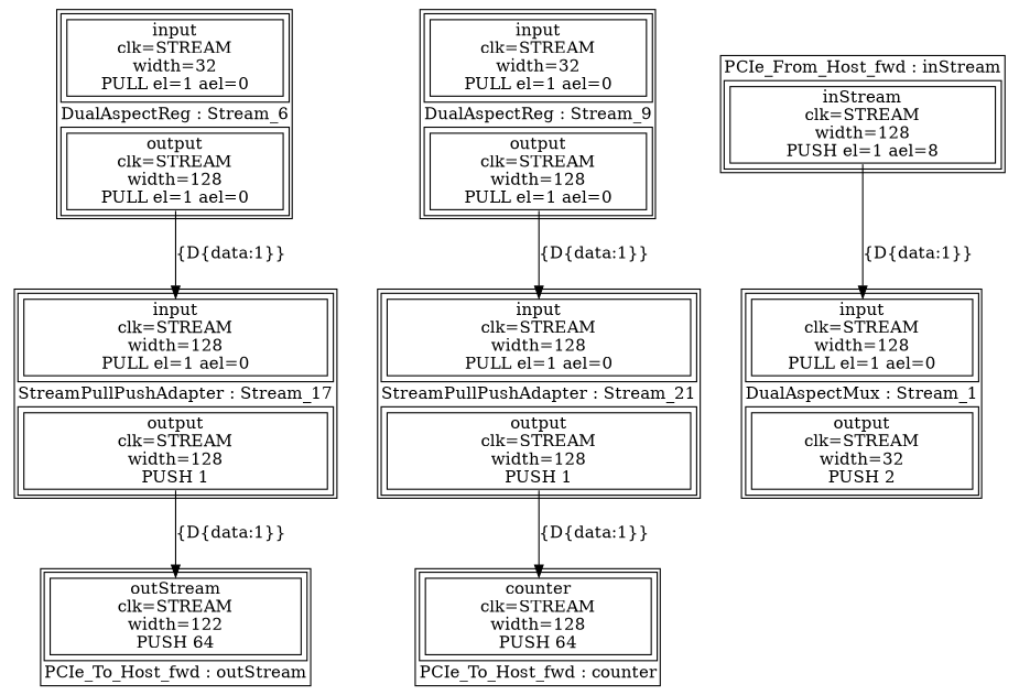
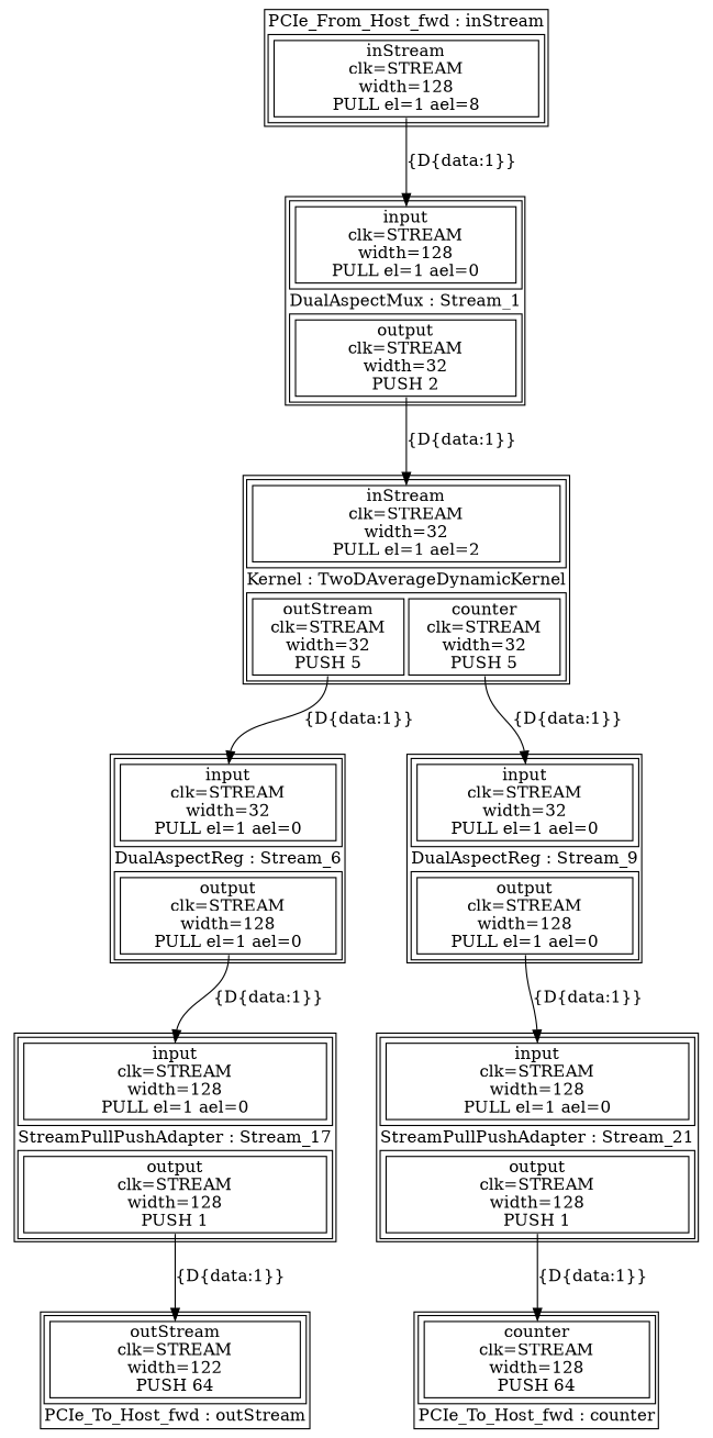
  digraph {
    node [shape=plaintext]
    edge [headport=input tailport=output]
+   n1 [label=<<TABLE  BORDER="1" CELLPADDING="1" CELLSPACING="1"><TR><TD BGCOLOR="white" BORDER="0" PORT="inputs" ROWSPAN="1" COLSPAN="1"><TABLE  BORDER="1" CELLPADDING="1" CELLSPACING="4"><TR><TD BGCOLOR="white" BORDER="1" PORT="inStream" ROWSPAN="1" COLSPAN="1">inStream<BR/>clk=STREAM<BR/>width=32<BR/>PULL el=1 ael=2</TD></TR></TABLE></TD></TR><TR><TD BGCOLOR="white" BORDER="0" PORT="node_info" ROWSPAN="1" COLSPAN="1">Kernel : TwoDAverageDynamicKernel</TD></TR><TR><TD BGCOLOR="white" BORDER="0" PORT="outputs" ROWSPAN="1" COLSPAN="1"><TABLE  BORDER="1" CELLPADDING="1" CELLSPACING="4"><TR><TD BGCOLOR="white" BORDER="1" PORT="outStream" ROWSPAN="1" COLSPAN="1">outStream<BR/>clk=STREAM<BR/>width=32<BR/>PUSH 5</TD><TD BGCOLOR="white" BORDER="1" PORT="counter" ROWSPAN="1" COLSPAN="1">counter<BR/>clk=STREAM<BR/>width=32<BR/>PUSH 5</TD></TR></TABLE></TD></TR></TABLE>>]
    n2 [label=<<TABLE  BORDER="1" CELLPADDING="1" CELLSPACING="1"><TR><TD BGCOLOR="white" BORDER="0" PORT="inputs" ROWSPAN="1" COLSPAN="1"><TABLE  BORDER="1" CELLPADDING="1" CELLSPACING="4"><TR><TD BGCOLOR="white" BORDER="1" PORT="input" ROWSPAN="1" COLSPAN="1">input<BR/>clk=STREAM<BR/>width=32<BR/>PULL el=1 ael=0</TD></TR></TABLE></TD></TR><TR><TD BGCOLOR="white" BORDER="0" PORT="node_info" ROWSPAN="1" COLSPAN="1">DualAspectReg : Stream_6</TD></TR><TR><TD BGCOLOR="white" BORDER="0" PORT="outputs" ROWSPAN="1" COLSPAN="1"><TABLE  BORDER="1" CELLPADDING="1" CELLSPACING="4"><TR><TD BGCOLOR="white" BORDER="1" PORT="output" ROWSPAN="1" COLSPAN="1">output<BR/>clk=STREAM<BR/>width=128<BR/>PULL el=1 ael=0</TD></TR></TABLE></TD></TR></TABLE>>]
    n3 [label=<<TABLE  BORDER="1" CELLPADDING="1" CELLSPACING="1"><TR><TD BGCOLOR="white" BORDER="0" PORT="inputs" ROWSPAN="1" COLSPAN="1"><TABLE  BORDER="1" CELLPADDING="1" CELLSPACING="4"><TR><TD BGCOLOR="white" BORDER="1" PORT="input" ROWSPAN="1" COLSPAN="1">input<BR/>clk=STREAM<BR/>width=32<BR/>PULL el=1 ael=0</TD></TR></TABLE></TD></TR><TR><TD BGCOLOR="white" BORDER="0" PORT="node_info" ROWSPAN="1" COLSPAN="1">DualAspectReg : Stream_9</TD></TR><TR><TD BGCOLOR="white" BORDER="0" PORT="outputs" ROWSPAN="1" COLSPAN="1"><TABLE  BORDER="1" CELLPADDING="1" CELLSPACING="4"><TR><TD BGCOLOR="white" BORDER="1" PORT="output" ROWSPAN="1" COLSPAN="1">output<BR/>clk=STREAM<BR/>width=128<BR/>PULL el=1 ael=0</TD></TR></TABLE></TD></TR></TABLE>>]
    n4 [label=<<TABLE  BORDER="1" CELLPADDING="1" CELLSPACING="1"><TR><TD BGCOLOR="white" BORDER="0" PORT="inputs" ROWSPAN="1" COLSPAN="1"><TABLE  BORDER="1" CELLPADDING="1" CELLSPACING="4"><TR><TD BGCOLOR="white" BORDER="1" PORT="input" ROWSPAN="1" COLSPAN="1">input<BR/>clk=STREAM<BR/>width=128<BR/>PULL el=1 ael=0</TD></TR></TABLE></TD></TR><TR><TD BGCOLOR="white" BORDER="0" PORT="node_info" ROWSPAN="1" COLSPAN="1">StreamPullPushAdapter : Stream_17</TD></TR><TR><TD BGCOLOR="white" BORDER="0" PORT="outputs" ROWSPAN="1" COLSPAN="1"><TABLE  BORDER="1" CELLPADDING="1" CELLSPACING="4"><TR><TD BGCOLOR="white" BORDER="1" PORT="output" ROWSPAN="1" COLSPAN="1">output<BR/>clk=STREAM<BR/>width=128<BR/>PUSH 1</TD></TR></TABLE></TD></TR></TABLE>>]
    n5 [label=<<TABLE  BORDER="1" CELLPADDING="1" CELLSPACING="1"><TR><TD BGCOLOR="white" BORDER="0" PORT="inputs" ROWSPAN="1" COLSPAN="1"><TABLE  BORDER="1" CELLPADDING="1" CELLSPACING="4"><TR><TD BGCOLOR="white" BORDER="1" PORT="input" ROWSPAN="1" COLSPAN="1">input<BR/>clk=STREAM<BR/>width=128<BR/>PULL el=1 ael=0</TD></TR></TABLE></TD></TR><TR><TD BGCOLOR="white" BORDER="0" PORT="node_info" ROWSPAN="1" COLSPAN="1">StreamPullPushAdapter : Stream_21</TD></TR><TR><TD BGCOLOR="white" BORDER="0" PORT="outputs" ROWSPAN="1" COLSPAN="1"><TABLE  BORDER="1" CELLPADDING="1" CELLSPACING="4"><TR><TD BGCOLOR="white" BORDER="1" PORT="output" ROWSPAN="1" COLSPAN="1">output<BR/>clk=STREAM<BR/>width=128<BR/>PUSH 1</TD></TR></TABLE></TD></TR></TABLE>>]
-   n6 [label=<<TABLE  BORDER="1" CELLPADDING="1" CELLSPACING="1"><TR><TD BGCOLOR="white" BORDER="0" PORT="node_info" ROWSPAN="1" COLSPAN="1">PCIe_From_Host_fwd : inStream</TD></TR><TR><TD BGCOLOR="white" BORDER="0" PORT="outputs" ROWSPAN="1" COLSPAN="1"><TABLE  BORDER="1" CELLPADDING="1" CELLSPACING="4"><TR><TD BGCOLOR="white" BORDER="1" PORT="inStream" ROWSPAN="1" COLSPAN="1">inStream<BR/>clk=STREAM<BR/>width=128<BR/>PUSH el=1 ael=8</TD></TR></TABLE></TD></TR></TABLE>>]
+   n6 [label=<<TABLE  BORDER="1" CELLPADDING="1" CELLSPACING="1"><TR><TD BGCOLOR="white" BORDER="0" PORT="node_info" ROWSPAN="1" COLSPAN="1">PCIe_From_Host_fwd : inStream</TD></TR><TR><TD BGCOLOR="white" BORDER="0" PORT="outputs" ROWSPAN="1" COLSPAN="1"><TABLE  BORDER="1" CELLPADDING="1" CELLSPACING="4"><TR><TD BGCOLOR="white" BORDER="1" PORT="inStream" ROWSPAN="1" COLSPAN="1">inStream<BR/>clk=STREAM<BR/>width=128<BR/>PULL el=1 ael=8</TD></TR></TABLE></TD></TR></TABLE>>]
    n7 [label=<<TABLE  BORDER="1" CELLPADDING="1" CELLSPACING="1"><TR><TD BGCOLOR="white" BORDER="0" PORT="inputs" ROWSPAN="1" COLSPAN="1"><TABLE  BORDER="1" CELLPADDING="1" CELLSPACING="4"><TR><TD BGCOLOR="white" BORDER="1" PORT="input" ROWSPAN="1" COLSPAN="1">input<BR/>clk=STREAM<BR/>width=128<BR/>PULL el=1 ael=0</TD></TR></TABLE></TD></TR><TR><TD BGCOLOR="white" BORDER="0" PORT="node_info" ROWSPAN="1" COLSPAN="1">DualAspectMux : Stream_1</TD></TR><TR><TD BGCOLOR="white" BORDER="0" PORT="outputs" ROWSPAN="1" COLSPAN="1"><TABLE  BORDER="1" CELLPADDING="1" CELLSPACING="4"><TR><TD BGCOLOR="white" BORDER="1" PORT="output" ROWSPAN="1" COLSPAN="1">output<BR/>clk=STREAM<BR/>width=32<BR/>PUSH 2</TD></TR></TABLE></TD></TR></TABLE>>]
    n8 [label=<<TABLE  BORDER="1" CELLPADDING="1" CELLSPACING="1"><TR><TD BGCOLOR="white" BORDER="0" PORT="inputs" ROWSPAN="1" COLSPAN="1"><TABLE  BORDER="1" CELLPADDING="1" CELLSPACING="4"><TR><TD BGCOLOR="white" BORDER="1" PORT="outStream" ROWSPAN="1" COLSPAN="1">outStream<BR/>clk=STREAM<BR/>width=122<BR/>PUSH 64</TD></TR></TABLE></TD></TR><TR><TD BGCOLOR="white" BORDER="0" PORT="node_info" ROWSPAN="1" COLSPAN="1">PCIe_To_Host_fwd : outStream</TD></TR></TABLE>>]
    n9 [label=<<TABLE  BORDER="1" CELLPADDING="1" CELLSPACING="1"><TR><TD BGCOLOR="white" BORDER="0" PORT="inputs" ROWSPAN="1" COLSPAN="1"><TABLE  BORDER="1" CELLPADDING="1" CELLSPACING="4"><TR><TD BGCOLOR="white" BORDER="1" PORT="counter" ROWSPAN="1" COLSPAN="1">counter<BR/>clk=STREAM<BR/>width=128<BR/>PUSH 64</TD></TR></TABLE></TD></TR><TR><TD BGCOLOR="white" BORDER="0" PORT="node_info" ROWSPAN="1" COLSPAN="1">PCIe_To_Host_fwd : counter</TD></TR></TABLE>>]
+   n1 -> n2 [label="{D{data:1}}" tailport=outStream]
+   n1 -> n3 [label="{D{data:1}}" tailport=counter]
    n2 -> n4 [label="{D{data:1}}"]
    n3 -> n5 [label="{D{data:1}}"]
    n4 -> n8 [headport=outStream label="{D{data:1}}"]
    n5 -> n9 [headport=counter label="{D{data:1}}"]
    n6 -> n7 [label="{D{data:1}}" tailport=inStream]
+   n7 -> n1 [headport=inStream label="{D{data:1}}"]
  }
